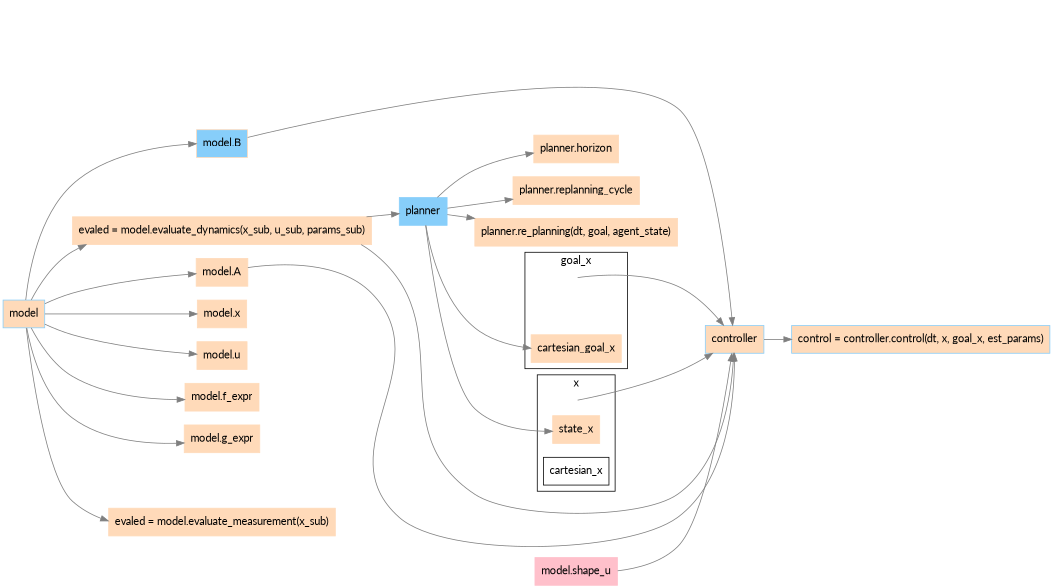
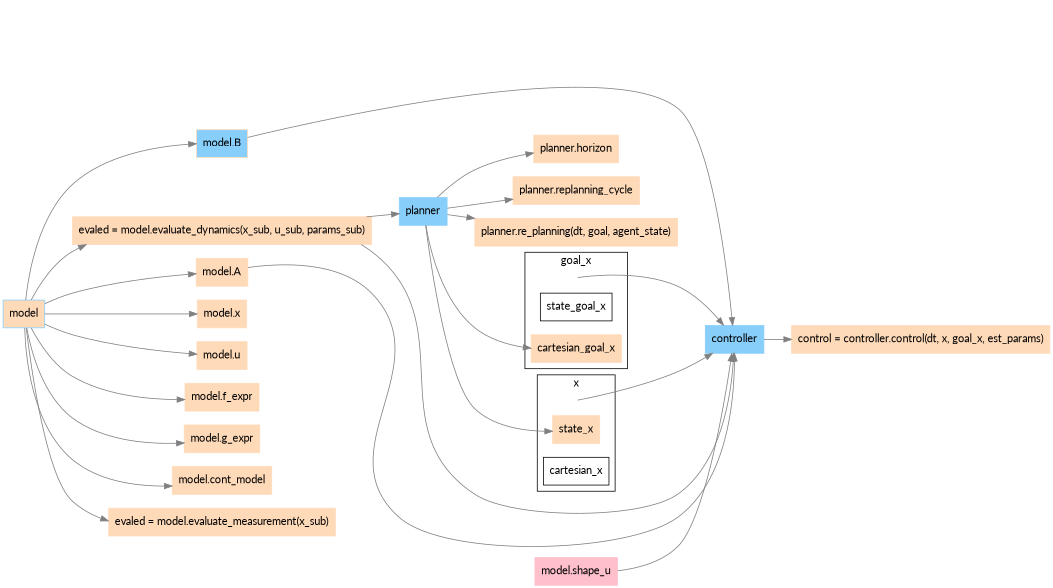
  digraph {
    compound=true
    fontname=Lato
    rankdir=LR
    node [fontname=Lato shape=box style=filled color=peachpuff fillcolor=peachpuff]
    edge [color=gray50 fontname=Lato]
    goal_x [shape=point style=invis color="" fillcolor=""]
+   state_goal_x [style="" color="" fillcolor=""]
    cartesian_goal_x
    x [shape=point style=invis color="" fillcolor=""]
    state_x
    cartesian_x [style="" color="" fillcolor=""]
-   controller [color=lightskyblue]
-   "control = controller.control(dt, x, goal_x, est_params)" [color=lightskyblue]
+   controller [color=lightskyblue fillcolor=lightskyblue]
+   "control = controller.control(dt, x, goal_x, est_params)"
    planner [color=lightskyblue fillcolor=lightskyblue]
    "planner.horizon"
    "planner.replanning_cycle"
    "planner.re_planning(dt, goal, agent_state)"
    model [color=lightskyblue]
    "model.B" [fillcolor=lightskyblue]
    "evaled = model.evaluate_dynamics(x_sub, u_sub, params_sub)"
    "model.A"
    "model.x"
    "model.u"
    "model.f_expr"
    "model.g_expr"
+   "model.cont_model"
    "evaled = model.evaluate_measurement(x_sub)"
    "model.shape_u" [color=pink fillcolor=pink]
    subgraph cluster_1 {
      label=goal_x
      goal_x
+     state_goal_x
      cartesian_goal_x
    }
    subgraph cluster_2 {
      label=x
      x
      state_x
      cartesian_x
    }
    goal_x -> controller
    x -> controller
    controller -> "control = controller.control(dt, x, goal_x, est_params)"
    planner -> cartesian_goal_x
    planner -> state_x
    planner -> controller [style=invis color=""]
    planner -> "planner.horizon"
    planner -> "planner.replanning_cycle"
    planner -> "planner.re_planning(dt, goal, agent_state)"
    model -> controller [style=invis color=""]
    model -> planner [style=invis color=""]
    model -> "model.B"
    model -> "evaled = model.evaluate_dynamics(x_sub, u_sub, params_sub)"
    model -> "model.A"
    model -> "model.x"
    model -> "model.u"
    model -> "model.f_expr"
    model -> "model.g_expr"
+   model -> "model.cont_model"
    model -> "evaled = model.evaluate_measurement(x_sub)"
    "model.B" -> controller
    "evaled = model.evaluate_dynamics(x_sub, u_sub, params_sub)" -> controller
    "evaled = model.evaluate_dynamics(x_sub, u_sub, params_sub)" -> planner
    "model.A" -> controller
    "model.shape_u" -> controller
  }
